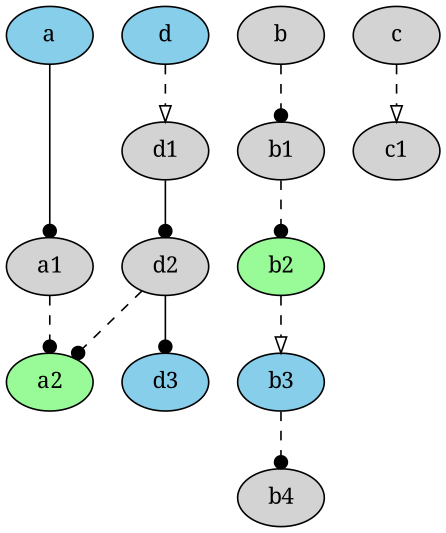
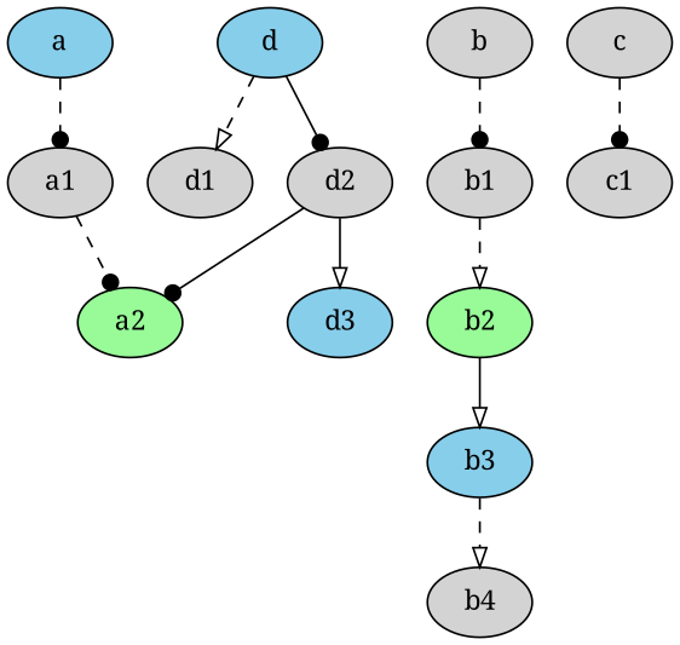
  digraph {
    fontname="Noto Serif"
    node [fillcolor=lightgrey fontname="Noto Serif" style=filled]
    edge [arrowhead=dot fontname="Noto Serif" style=dashed]
    a [fillcolor=skyblue]
    b
    c
    d [fillcolor=skyblue]
    a1
    b1
    c1
    d1
    a2 [fillcolor=palegreen]
    b2 [fillcolor=palegreen]
    d2
    b3 [fillcolor=skyblue]
    b4
    d3 [fillcolor=skyblue]
    subgraph sub_1 {
      rank=same
      a
      b
      c
      d
    }
-   a -> a1 [style=solid]
+   a -> a1
    b -> b1
-   c -> c1 [arrowhead=onormal]
+   c -> c1
    d -> d1 [arrowhead=onormal]
    a1 -> a2
-   b1 -> b2
-   d1 -> d2 [style=solid]
-   b2 -> b3 [arrowhead=onormal]
-   d2 -> a2
-   d2 -> d3 [style=solid]
-   b3 -> b4
+   b1 -> b2 [arrowhead=onormal]
+   d -> d2 [style=solid]
+   b2 -> b3 [arrowhead=onormal style=solid]
+   d2 -> a2 [style=solid]
+   d2 -> d3 [arrowhead=onormal style=solid]
+   b3 -> b4 [arrowhead=onormal]
  }
